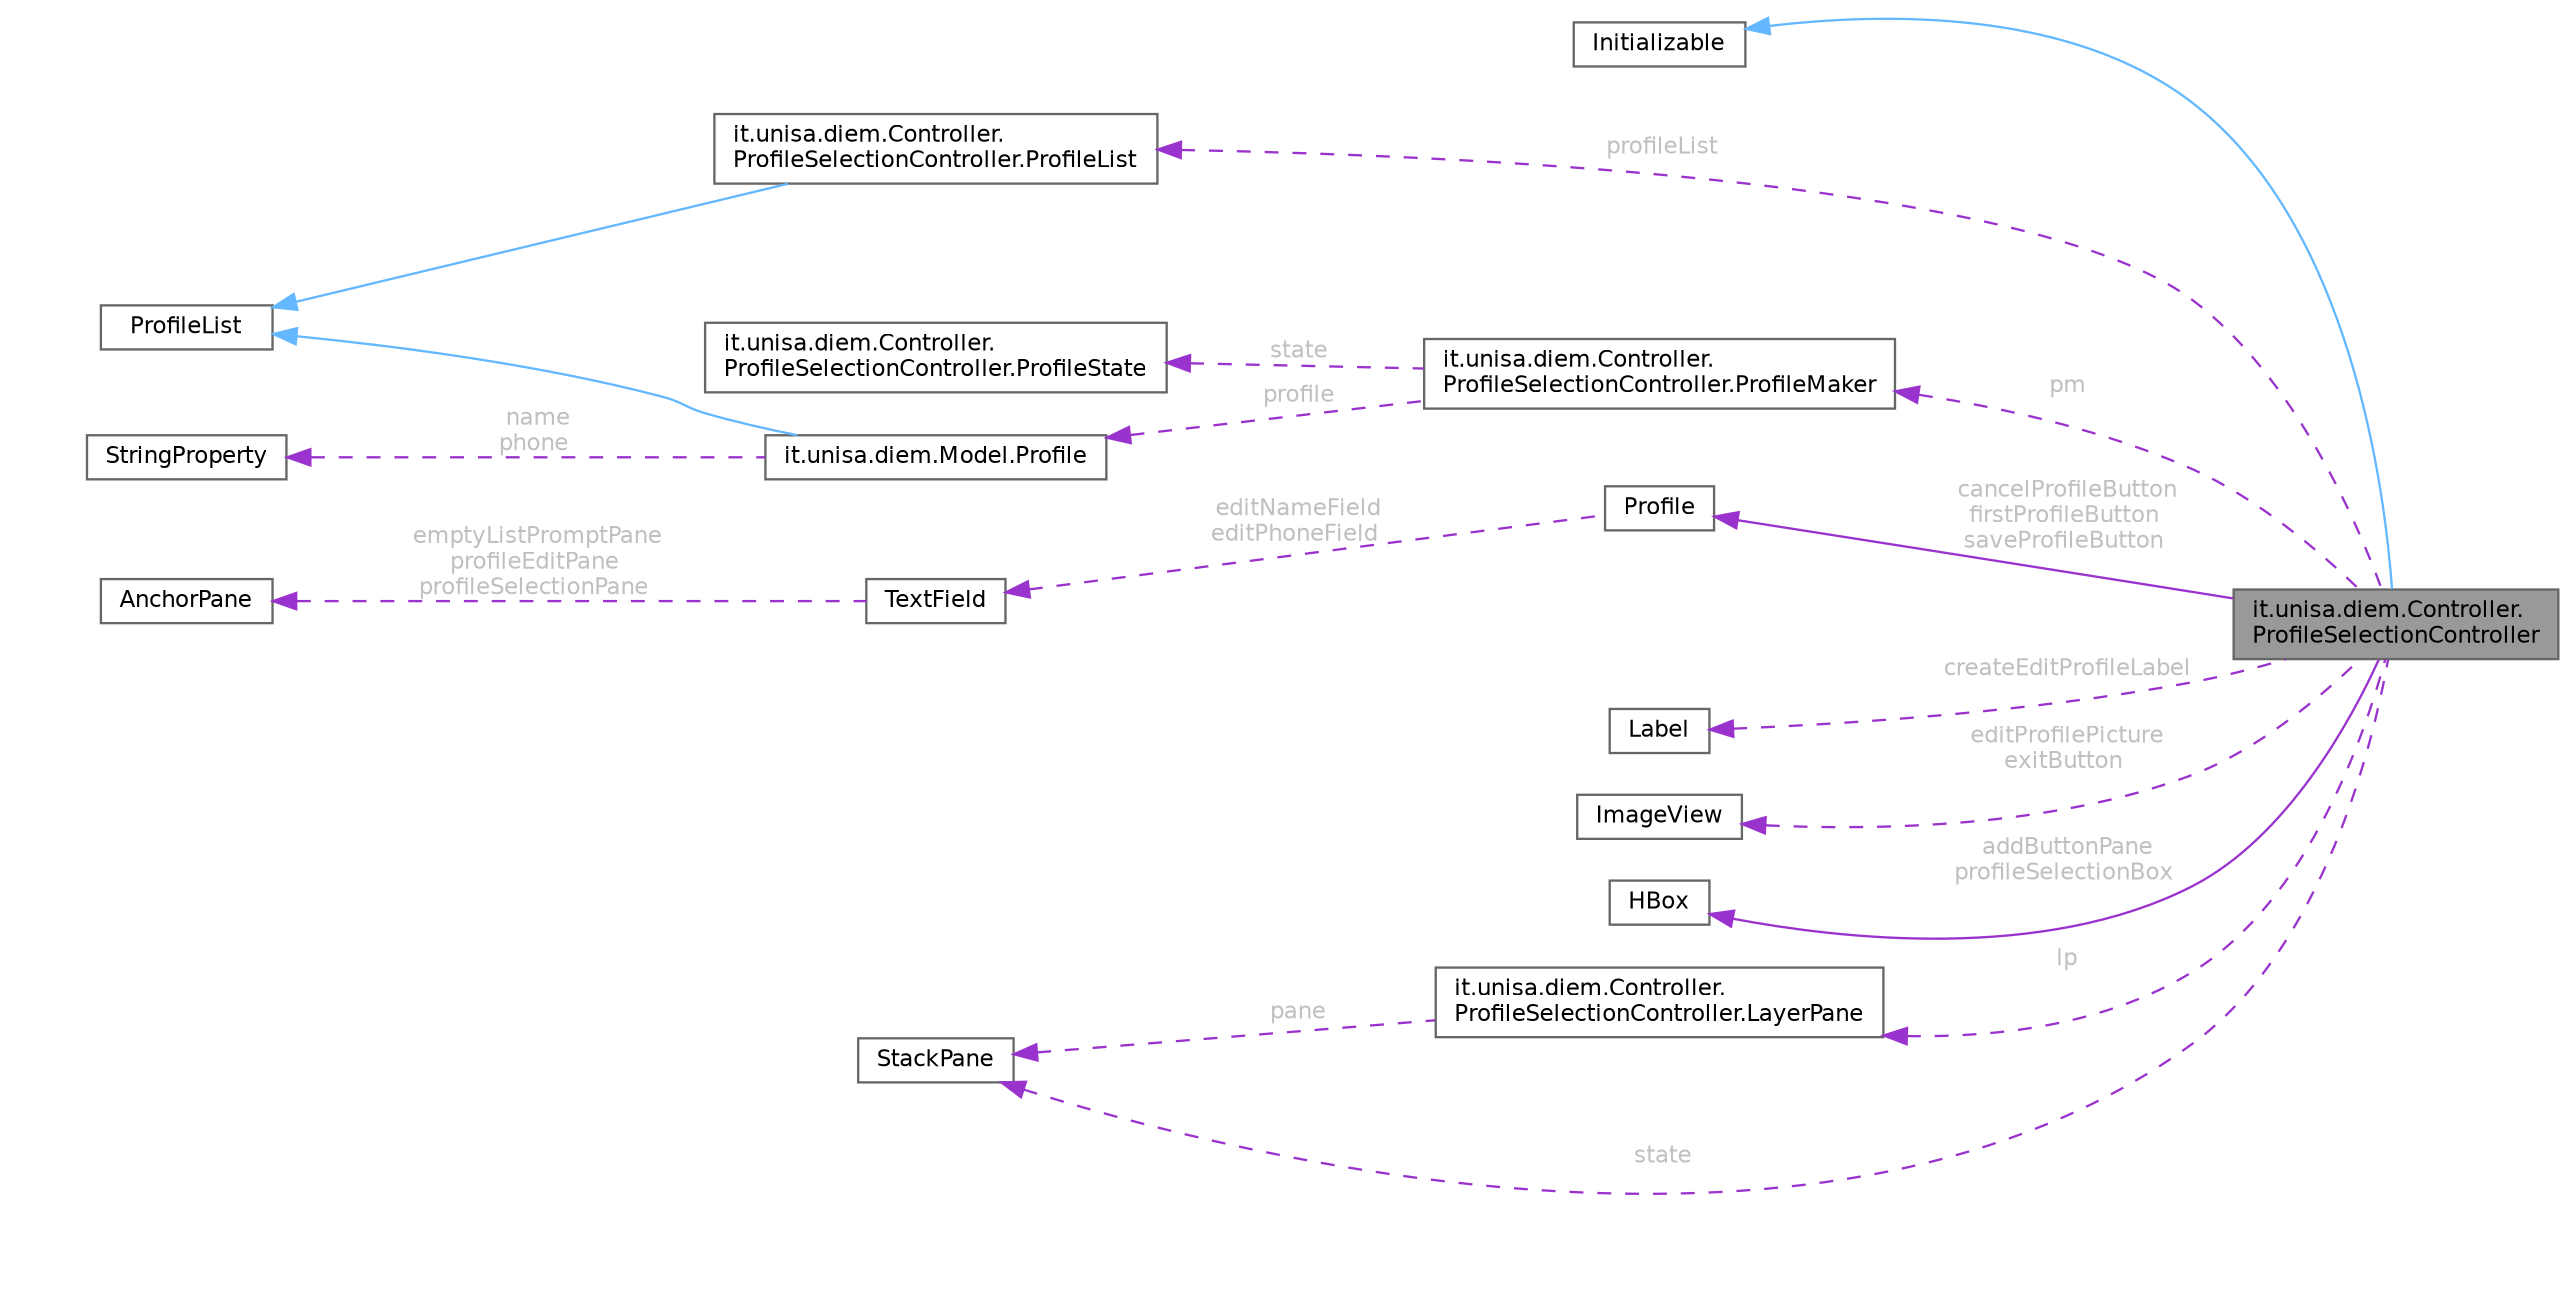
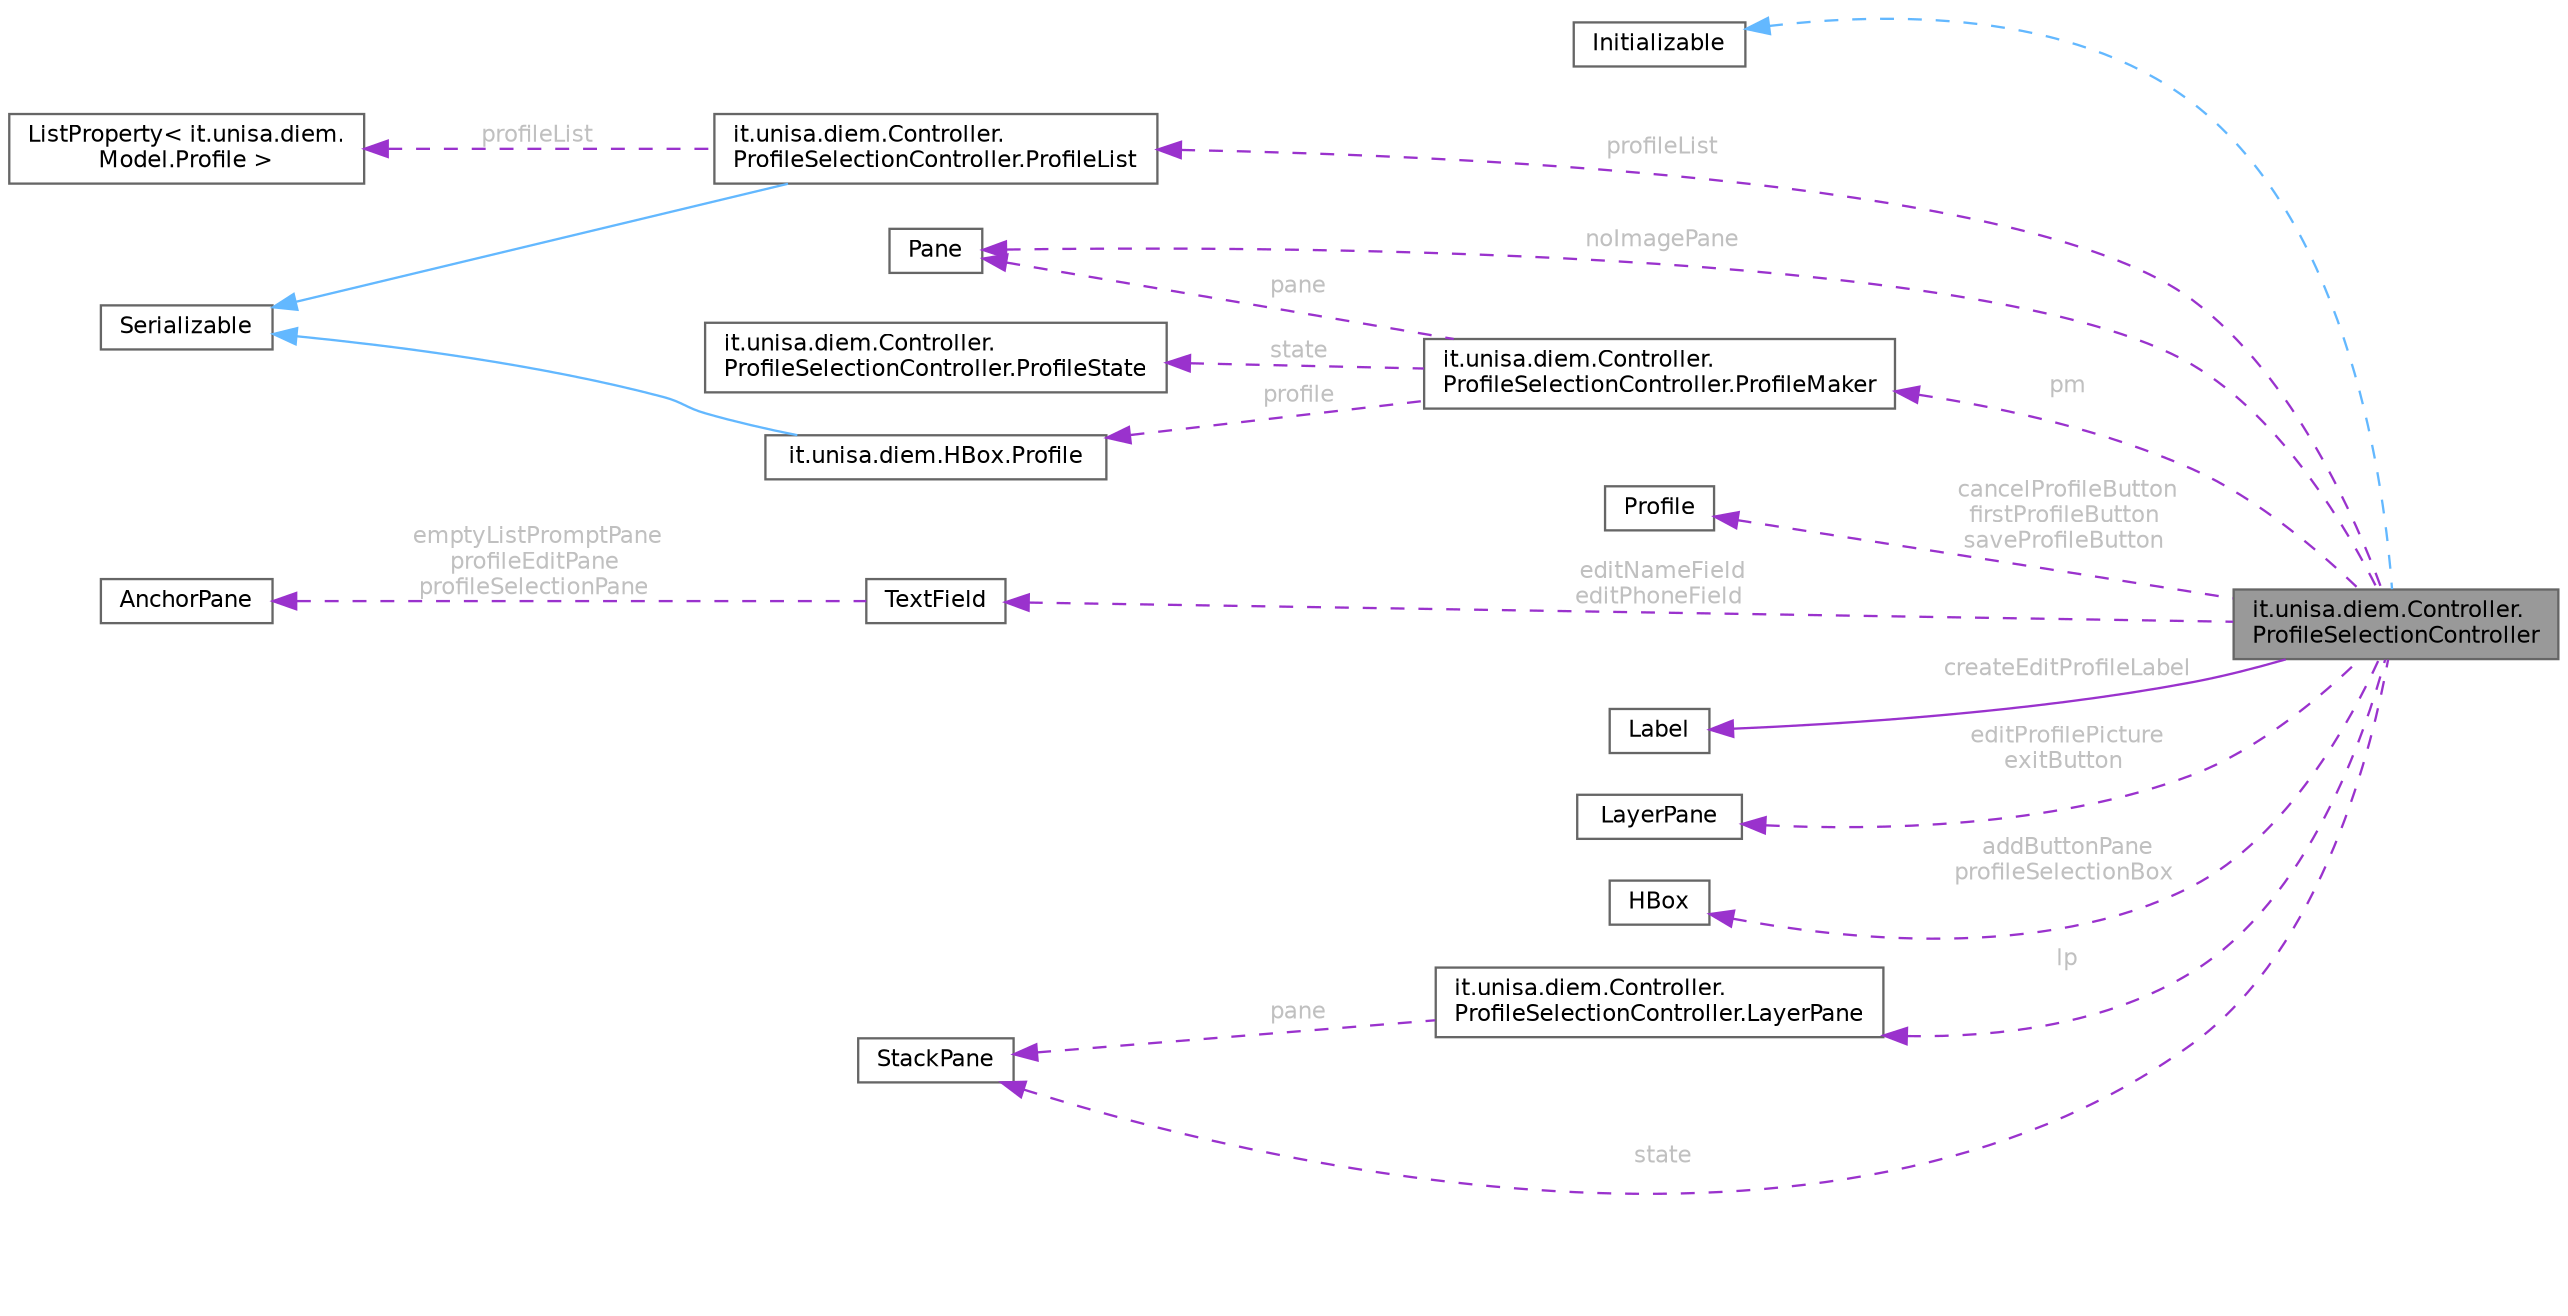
  digraph {
    rankdir=LR
    node [color=gray40 fillcolor=white fontname=Helvetica fontsize=10 shape=box style=filled]
    edge [color=darkorchid3 dir=back fontname=Helvetica fontsize=10 labelfontname=Helvetica labelfontsize=10 style=dashed fontcolor=grey]
    n1 [fillcolor=grey60 fontcolor=black height=0.2 label="it.unisa.diem.Controller.\lProfileSelectionController" width=0.4]
    n2 [height=0.2 label=Initializable width=0.4]
    n3 [height=0.2 label="it.unisa.diem.Controller.\lProfileSelectionController.ProfileList" width=0.4]
-   n4 [height=0.2 label=ProfileList width=0.4]
-   n5 [height=0.2 label="it.unisa.diem.Model.Profile" width=0.4]
+   n4 [height=0.2 label=Serializable width=0.4]
+   n5 [height=0.2 label="it.unisa.diem.HBox.Profile" width=0.4]
    n6 [height=0.2 label="it.unisa.diem.Controller.\lProfileSelectionController.ProfileMaker" width=0.4]
+   n7 [height=0.2 label="ListProperty\< it.unisa.diem.\lModel.Profile \>" width=0.4]
    n8 [height=0.2 label=Profile width=0.4]
    n9 [height=0.2 label=AnchorPane width=0.4]
    n10 [height=0.2 label=TextField width=0.4]
    n11 [height=0.2 label=Label width=0.4]
-   n13 [height=0.2 label=ImageView width=0.4]
+   n12 [height=0.2 label=Pane width=0.4]
+   n13 [height=0.2 label=LayerPane width=0.4]
    n14 [height=0.2 label=HBox width=0.4]
    n15 [height=0.2 label=StackPane width=0.4]
    n16 [height=0.2 label="it.unisa.diem.Controller.\lProfileSelectionController.LayerPane" width=0.4]
    n17 [height=0.2 label="it.unisa.diem.Controller.\lProfileSelectionController.ProfileState" width=0.4]
-   n18 [height=0.2 label=StringProperty width=0.4]
-   n2 -> n1 [color=steelblue1 style=solid fontcolor=""]
+   n2 -> n1 [color=steelblue1 fontcolor=""]
    n3 -> n1 [label=" profileList"]
    n4 -> n3 [color=steelblue1 style=solid fontcolor=""]
    n4 -> n5 [color=steelblue1 style=solid fontcolor=""]
    n5 -> n6 [label=" profile"]
    n6 -> n1 [label=" pm"]
-   n8 -> n1 [label=" cancelProfileButton\nfirstProfileButton\nsaveProfileButton" style=solid]
+   n7 -> n3 [label=" profileList"]
+   n8 -> n1 [label=" cancelProfileButton\nfirstProfileButton\nsaveProfileButton"]
    n9 -> n10 [label=" emptyListPromptPane\nprofileEditPane\nprofileSelectionPane"]
-   n10 -> n8 [label=" editNameField\neditPhoneField"]
-   n11 -> n1 [label=" createEditProfileLabel"]
+   n10 -> n1 [label=" editNameField\neditPhoneField"]
+   n11 -> n1 [label=" createEditProfileLabel" style=solid]
+   n12 -> n1 [label=" noImagePane"]
+   n12 -> n6 [label=" pane"]
    n13 -> n1 [label=" editProfilePicture\nexitButton"]
-   n14 -> n1 [label=" addButtonPane\nprofileSelectionBox" style=solid]
+   n14 -> n1 [label=" addButtonPane\nprofileSelectionBox"]
    n15 -> n1 [label=" state"]
    n15 -> n16 [label=" pane"]
    n16 -> n1 [label=" lp"]
    n17 -> n6 [label=" state"]
-   n18 -> n5 [label=" name\nphone"]
  }
